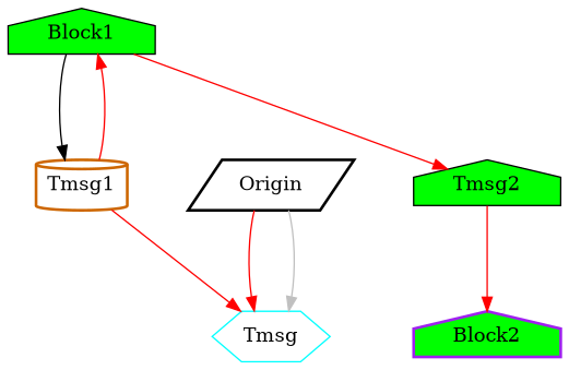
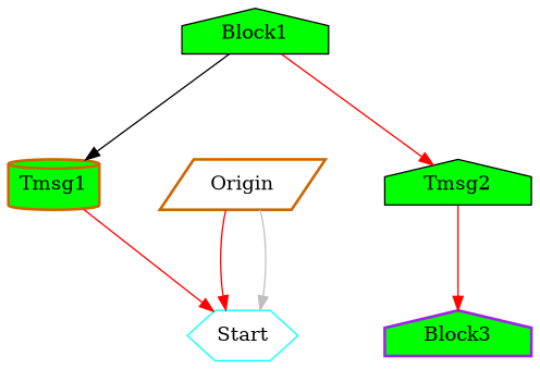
  digraph {
    mindist=1.0
    nodesep=0.6
    rankdir=TB
    ranksep=1.0
    root=Demo
    node [beamproc=undefined bpentry=false bpexit=false color=black cpu=0 fillcolor=green patentry=false patexit=false pattern=A shape=house style=filled type=block toffs=0]
    edge [color=red type=defdst]
    Block1 [beamproc=beamA flags="0x00100107" qhi=false qil=false qlo=true tperiod=10000000 toffs=""]
-   Tmsg1 [beamin=0 bpcstart=0 bpid=0 color=darkorange3 evtno=0 fid=1 fillcolor=white flags="0x00002102" gid=0 par="0x0000000000000001" patentry=true penwidth=2 reqnobeam=0 shape=cylinder sid=0 tef=0 type=tmsg vacc=0]
+   Tmsg1 [beamin=0 bpcstart=0 bpid=0 color=darkorange3 evtno=0 fid=1 flags="0x00002102" gid=0 par="0x0000000000000001" patentry=true penwidth=2 reqnobeam=0 shape=cylinder sid=0 tef=0 type=tmsg vacc=0]
    Tmsg2 [beamin=0 bpcstart=0 bpid=0 evtno=0 fid=1 flags="0x00000102" gid=0 par="0x0000000000000002" reqnobeam=0 sid=0 tef=0 type=tmsg vacc=0]
-   Start [color=cyan fillcolor=white flags="0x0000800e" patexit=true pattern=B shape=hexagon startoffs=50000000 thread=1 type=startthread label=Tmsg]
-   Block2 [beamproc=beamA color=purple flags="0x00108107" patexit=true penwidth=2 qhi=false qil=false qlo=true tperiod=10000000 toffs=""]
-   Origin [fillcolor=white flags="0x0000200d" patentry=true pattern=B penwidth=2 shape=parallelogram thread=1 type=origin]
+   Start [color=cyan fillcolor=white flags="0x0000800e" patexit=true pattern=B shape=hexagon startoffs=50000000 thread=1 type=startthread]
+   Block2 [beamproc=beamA color=purple flags="0x00108107" patexit=true penwidth=2 qhi=false qil=false qlo=true tperiod=10000000 label=Block3 toffs=""]
+   Origin [color=darkorange3 fillcolor=white flags="0x0000200d" patentry=true pattern=B penwidth=2 shape=parallelogram thread=1 type=origin]
    Block1 -> Tmsg1 [color=black type=altdst]
    Block1 -> Tmsg2
-   Tmsg1 -> Block1
    Tmsg1 -> Start
    Tmsg2 -> Block2
    Origin -> Start
    Origin -> Start [color=gray type=origindst]
  }
